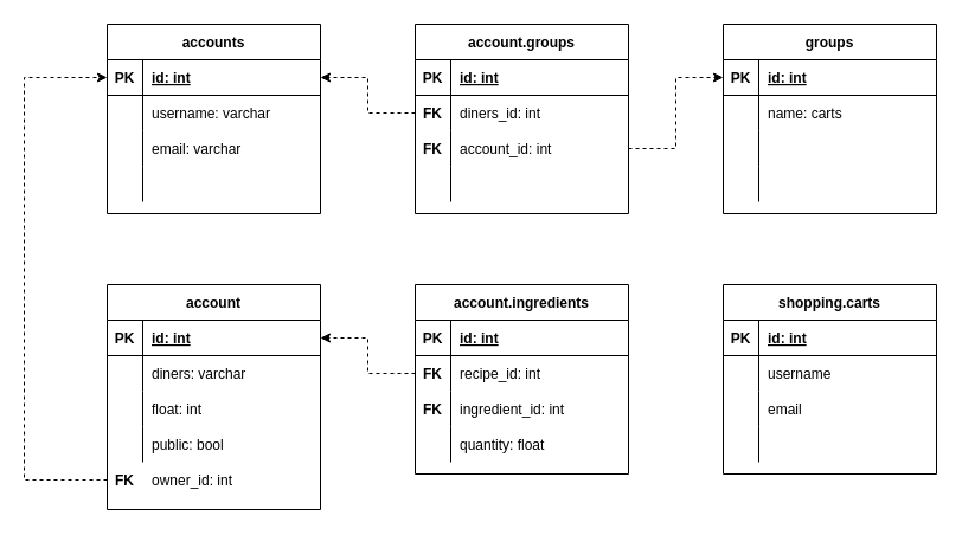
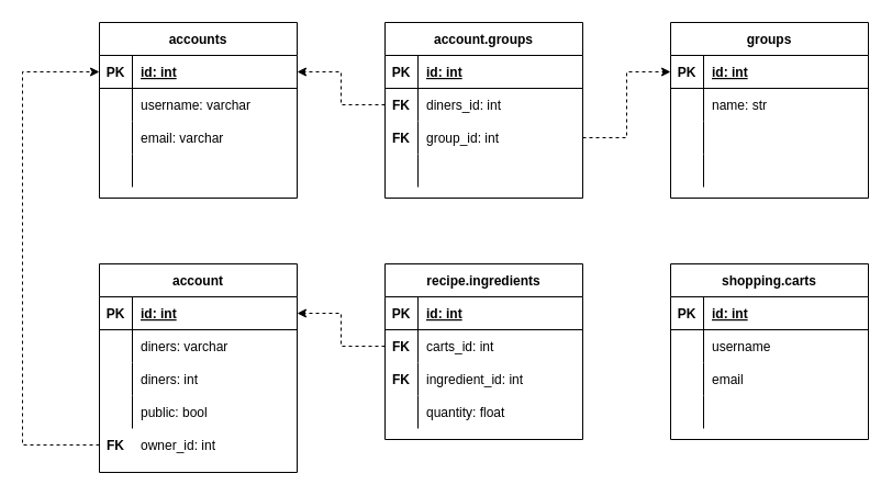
  <mxCell id="0" />
  <mxCell id="1" parent="0" />
  <mxCell id="2" value="accounts" style="shape=table;startSize=30;container=1;collapsible=1;childLayout=tableLayout;fixedRows=1;rowLines=0;fontStyle=1;align=center;resizeLast=1;" vertex="1" parent="1"><mxGeometry x="90" y="20" width="180" height="160" as="geometry" /></mxCell>
  <mxCell id="3" value="" style="shape=tableRow;horizontal=0;startSize=0;swimlaneHead=0;swimlaneBody=0;fillColor=none;collapsible=0;dropTarget=0;points=[[0,0.5],[1,0.5]];portConstraint=eastwest;top=0;left=0;right=0;bottom=1;" vertex="1" parent="2"><mxGeometry y="30" width="180" height="30" as="geometry" /></mxCell>
  <mxCell id="4" value="PK" style="shape=partialRectangle;connectable=0;fillColor=none;top=0;left=0;bottom=0;right=0;fontStyle=1;overflow=hidden;" vertex="1" parent="3"><mxGeometry width="30" height="30" as="geometry"><mxRectangle width="30" height="30" as="alternateBounds" /></mxGeometry></mxCell>
  <mxCell id="5" value="id: int" style="shape=partialRectangle;connectable=0;fillColor=none;top=0;left=0;bottom=0;right=0;align=left;spacingLeft=6;fontStyle=5;overflow=hidden;" vertex="1" parent="3"><mxGeometry x="30" width="150" height="30" as="geometry"><mxRectangle width="150" height="30" as="alternateBounds" /></mxGeometry></mxCell>
  <mxCell id="6" value="" style="shape=tableRow;horizontal=0;startSize=0;swimlaneHead=0;swimlaneBody=0;fillColor=none;collapsible=0;dropTarget=0;points=[[0,0.5],[1,0.5]];portConstraint=eastwest;top=0;left=0;right=0;bottom=0;" vertex="1" parent="2"><mxGeometry y="60" width="180" height="30" as="geometry" /></mxCell>
  <mxCell id="7" value="" style="shape=partialRectangle;connectable=0;fillColor=none;top=0;left=0;bottom=0;right=0;editable=1;overflow=hidden;" vertex="1" parent="6"><mxGeometry width="30" height="30" as="geometry"><mxRectangle width="30" height="30" as="alternateBounds" /></mxGeometry></mxCell>
  <mxCell id="8" value="username: varchar" style="shape=partialRectangle;connectable=0;fillColor=none;top=0;left=0;bottom=0;right=0;align=left;spacingLeft=6;overflow=hidden;" vertex="1" parent="6"><mxGeometry x="30" width="150" height="30" as="geometry"><mxRectangle width="150" height="30" as="alternateBounds" /></mxGeometry></mxCell>
  <mxCell id="9" value="" style="shape=tableRow;horizontal=0;startSize=0;swimlaneHead=0;swimlaneBody=0;fillColor=none;collapsible=0;dropTarget=0;points=[[0,0.5],[1,0.5]];portConstraint=eastwest;top=0;left=0;right=0;bottom=0;" vertex="1" parent="2"><mxGeometry y="90" width="180" height="30" as="geometry" /></mxCell>
  <mxCell id="10" value="" style="shape=partialRectangle;connectable=0;fillColor=none;top=0;left=0;bottom=0;right=0;editable=1;overflow=hidden;" vertex="1" parent="9"><mxGeometry width="30" height="30" as="geometry"><mxRectangle width="30" height="30" as="alternateBounds" /></mxGeometry></mxCell>
  <mxCell id="11" value="email: varchar" style="shape=partialRectangle;connectable=0;fillColor=none;top=0;left=0;bottom=0;right=0;align=left;spacingLeft=6;overflow=hidden;" vertex="1" parent="9"><mxGeometry x="30" width="150" height="30" as="geometry"><mxRectangle width="150" height="30" as="alternateBounds" /></mxGeometry></mxCell>
  <mxCell id="12" value="" style="shape=tableRow;horizontal=0;startSize=0;swimlaneHead=0;swimlaneBody=0;fillColor=none;collapsible=0;dropTarget=0;points=[[0,0.5],[1,0.5]];portConstraint=eastwest;top=0;left=0;right=0;bottom=0;" vertex="1" parent="2"><mxGeometry y="120" width="180" height="30" as="geometry" /></mxCell>
  <mxCell id="13" value="" style="shape=partialRectangle;connectable=0;fillColor=none;top=0;left=0;bottom=0;right=0;editable=1;overflow=hidden;" vertex="1" parent="12"><mxGeometry width="30" height="30" as="geometry"><mxRectangle width="30" height="30" as="alternateBounds" /></mxGeometry></mxCell>
  <mxCell id="14" value="" style="shape=partialRectangle;connectable=0;fillColor=none;top=0;left=0;bottom=0;right=0;align=left;spacingLeft=6;overflow=hidden;" vertex="1" parent="12"><mxGeometry x="30" width="150" height="30" as="geometry"><mxRectangle width="150" height="30" as="alternateBounds" /></mxGeometry></mxCell>
  <mxCell id="15" value="account.groups" style="shape=table;startSize=30;container=1;collapsible=1;childLayout=tableLayout;fixedRows=1;rowLines=0;fontStyle=1;align=center;resizeLast=1;" vertex="1" parent="1"><mxGeometry x="350" y="20" width="180" height="160" as="geometry"><mxRectangle x="-770" y="80" width="90" height="30" as="alternateBounds" /></mxGeometry></mxCell>
  <mxCell id="16" value="" style="shape=tableRow;horizontal=0;startSize=0;swimlaneHead=0;swimlaneBody=0;fillColor=none;collapsible=0;dropTarget=0;points=[[0,0.5],[1,0.5]];portConstraint=eastwest;top=0;left=0;right=0;bottom=1;" vertex="1" parent="15"><mxGeometry y="30" width="180" height="30" as="geometry" /></mxCell>
  <mxCell id="17" value="PK" style="shape=partialRectangle;connectable=0;fillColor=none;top=0;left=0;bottom=0;right=0;fontStyle=1;overflow=hidden;" vertex="1" parent="16"><mxGeometry width="30" height="30" as="geometry"><mxRectangle width="30" height="30" as="alternateBounds" /></mxGeometry></mxCell>
  <mxCell id="18" value="id: int" style="shape=partialRectangle;connectable=0;fillColor=none;top=0;left=0;bottom=0;right=0;align=left;spacingLeft=6;fontStyle=5;overflow=hidden;" vertex="1" parent="16"><mxGeometry x="30" width="150" height="30" as="geometry"><mxRectangle width="150" height="30" as="alternateBounds" /></mxGeometry></mxCell>
  <mxCell id="19" value="" style="shape=tableRow;horizontal=0;startSize=0;swimlaneHead=0;swimlaneBody=0;fillColor=none;collapsible=0;dropTarget=0;points=[[0,0.5],[1,0.5]];portConstraint=eastwest;top=0;left=0;right=0;bottom=0;" vertex="1" parent="15"><mxGeometry y="60" width="180" height="30" as="geometry" /></mxCell>
  <mxCell id="20" value="FK" style="shape=partialRectangle;connectable=0;fillColor=none;top=0;left=0;bottom=0;right=0;editable=1;overflow=hidden;fontStyle=1" vertex="1" parent="19"><mxGeometry width="30" height="30" as="geometry"><mxRectangle width="30" height="30" as="alternateBounds" /></mxGeometry></mxCell>
  <mxCell id="21" value="diners_id: int" style="shape=partialRectangle;connectable=0;fillColor=none;top=0;left=0;bottom=0;right=0;align=left;spacingLeft=6;overflow=hidden;" vertex="1" parent="19"><mxGeometry x="30" width="150" height="30" as="geometry"><mxRectangle width="150" height="30" as="alternateBounds" /></mxGeometry></mxCell>
  <mxCell id="22" value="" style="shape=tableRow;horizontal=0;startSize=0;swimlaneHead=0;swimlaneBody=0;fillColor=none;collapsible=0;dropTarget=0;points=[[0,0.5],[1,0.5]];portConstraint=eastwest;top=0;left=0;right=0;bottom=0;" vertex="1" parent="15"><mxGeometry y="90" width="180" height="30" as="geometry" /></mxCell>
  <mxCell id="23" value="FK" style="shape=partialRectangle;connectable=0;fillColor=none;top=0;left=0;bottom=0;right=0;editable=1;overflow=hidden;fontStyle=1" vertex="1" parent="22"><mxGeometry width="30" height="30" as="geometry"><mxRectangle width="30" height="30" as="alternateBounds" /></mxGeometry></mxCell>
- <mxCell id="24" value="account_id: int" style="shape=partialRectangle;connectable=0;fillColor=none;top=0;left=0;bottom=0;right=0;align=left;spacingLeft=6;overflow=hidden;" vertex="1" parent="22"><mxGeometry x="30" width="150" height="30" as="geometry"><mxRectangle width="150" height="30" as="alternateBounds" /></mxGeometry></mxCell>
+ <mxCell id="24" value="group_id: int" style="shape=partialRectangle;connectable=0;fillColor=none;top=0;left=0;bottom=0;right=0;align=left;spacingLeft=6;overflow=hidden;" vertex="1" parent="22"><mxGeometry x="30" width="150" height="30" as="geometry"><mxRectangle width="150" height="30" as="alternateBounds" /></mxGeometry></mxCell>
  <mxCell id="25" value="" style="shape=tableRow;horizontal=0;startSize=0;swimlaneHead=0;swimlaneBody=0;fillColor=none;collapsible=0;dropTarget=0;points=[[0,0.5],[1,0.5]];portConstraint=eastwest;top=0;left=0;right=0;bottom=0;" vertex="1" parent="15"><mxGeometry y="120" width="180" height="30" as="geometry" /></mxCell>
  <mxCell id="26" value="" style="shape=partialRectangle;connectable=0;fillColor=none;top=0;left=0;bottom=0;right=0;editable=1;overflow=hidden;" vertex="1" parent="25"><mxGeometry width="30" height="30" as="geometry"><mxRectangle width="30" height="30" as="alternateBounds" /></mxGeometry></mxCell>
  <mxCell id="27" value="" style="shape=partialRectangle;connectable=0;fillColor=none;top=0;left=0;bottom=0;right=0;align=left;spacingLeft=6;overflow=hidden;" vertex="1" parent="25"><mxGeometry x="30" width="150" height="30" as="geometry"><mxRectangle width="150" height="30" as="alternateBounds" /></mxGeometry></mxCell>
  <mxCell id="28" value="groups" style="shape=table;startSize=30;container=1;collapsible=1;childLayout=tableLayout;fixedRows=1;rowLines=0;fontStyle=1;align=center;resizeLast=1;" vertex="1" parent="1"><mxGeometry x="610" y="20" width="180" height="160" as="geometry" /></mxCell>
  <mxCell id="29" value="" style="shape=tableRow;horizontal=0;startSize=0;swimlaneHead=0;swimlaneBody=0;fillColor=none;collapsible=0;dropTarget=0;points=[[0,0.5],[1,0.5]];portConstraint=eastwest;top=0;left=0;right=0;bottom=1;" vertex="1" parent="28"><mxGeometry y="30" width="180" height="30" as="geometry" /></mxCell>
  <mxCell id="30" value="PK" style="shape=partialRectangle;connectable=0;fillColor=none;top=0;left=0;bottom=0;right=0;fontStyle=1;overflow=hidden;" vertex="1" parent="29"><mxGeometry width="30" height="30" as="geometry"><mxRectangle width="30" height="30" as="alternateBounds" /></mxGeometry></mxCell>
  <mxCell id="31" value="id: int" style="shape=partialRectangle;connectable=0;fillColor=none;top=0;left=0;bottom=0;right=0;align=left;spacingLeft=6;fontStyle=5;overflow=hidden;" vertex="1" parent="29"><mxGeometry x="30" width="150" height="30" as="geometry"><mxRectangle width="150" height="30" as="alternateBounds" /></mxGeometry></mxCell>
  <mxCell id="32" value="" style="shape=tableRow;horizontal=0;startSize=0;swimlaneHead=0;swimlaneBody=0;fillColor=none;collapsible=0;dropTarget=0;points=[[0,0.5],[1,0.5]];portConstraint=eastwest;top=0;left=0;right=0;bottom=0;" vertex="1" parent="28"><mxGeometry y="60" width="180" height="30" as="geometry" /></mxCell>
  <mxCell id="33" value="" style="shape=partialRectangle;connectable=0;fillColor=none;top=0;left=0;bottom=0;right=0;editable=1;overflow=hidden;" vertex="1" parent="32"><mxGeometry width="30" height="30" as="geometry"><mxRectangle width="30" height="30" as="alternateBounds" /></mxGeometry></mxCell>
- <mxCell id="34" value="name: carts" style="shape=partialRectangle;connectable=0;fillColor=none;top=0;left=0;bottom=0;right=0;align=left;spacingLeft=6;overflow=hidden;" vertex="1" parent="32"><mxGeometry x="30" width="150" height="30" as="geometry"><mxRectangle width="150" height="30" as="alternateBounds" /></mxGeometry></mxCell>
+ <mxCell id="34" value="name: str" style="shape=partialRectangle;connectable=0;fillColor=none;top=0;left=0;bottom=0;right=0;align=left;spacingLeft=6;overflow=hidden;" vertex="1" parent="32"><mxGeometry x="30" width="150" height="30" as="geometry"><mxRectangle width="150" height="30" as="alternateBounds" /></mxGeometry></mxCell>
  <mxCell id="35" value="" style="shape=tableRow;horizontal=0;startSize=0;swimlaneHead=0;swimlaneBody=0;fillColor=none;collapsible=0;dropTarget=0;points=[[0,0.5],[1,0.5]];portConstraint=eastwest;top=0;left=0;right=0;bottom=0;" vertex="1" parent="28"><mxGeometry y="90" width="180" height="30" as="geometry" /></mxCell>
  <mxCell id="36" value="" style="shape=partialRectangle;connectable=0;fillColor=none;top=0;left=0;bottom=0;right=0;editable=1;overflow=hidden;" vertex="1" parent="35"><mxGeometry width="30" height="30" as="geometry"><mxRectangle width="30" height="30" as="alternateBounds" /></mxGeometry></mxCell>
  <mxCell id="37" value="" style="shape=partialRectangle;connectable=0;fillColor=none;top=0;left=0;bottom=0;right=0;align=left;spacingLeft=6;overflow=hidden;" vertex="1" parent="35"><mxGeometry x="30" width="150" height="30" as="geometry"><mxRectangle width="150" height="30" as="alternateBounds" /></mxGeometry></mxCell>
  <mxCell id="38" value="" style="shape=tableRow;horizontal=0;startSize=0;swimlaneHead=0;swimlaneBody=0;fillColor=none;collapsible=0;dropTarget=0;points=[[0,0.5],[1,0.5]];portConstraint=eastwest;top=0;left=0;right=0;bottom=0;" vertex="1" parent="28"><mxGeometry y="120" width="180" height="30" as="geometry" /></mxCell>
  <mxCell id="39" value="" style="shape=partialRectangle;connectable=0;fillColor=none;top=0;left=0;bottom=0;right=0;editable=1;overflow=hidden;" vertex="1" parent="38"><mxGeometry width="30" height="30" as="geometry"><mxRectangle width="30" height="30" as="alternateBounds" /></mxGeometry></mxCell>
  <mxCell id="40" value="" style="shape=partialRectangle;connectable=0;fillColor=none;top=0;left=0;bottom=0;right=0;align=left;spacingLeft=6;overflow=hidden;" vertex="1" parent="38"><mxGeometry x="30" width="150" height="30" as="geometry"><mxRectangle width="150" height="30" as="alternateBounds" /></mxGeometry></mxCell>
  <mxCell id="41" value="shopping.carts" style="shape=table;startSize=30;container=1;collapsible=1;childLayout=tableLayout;fixedRows=1;rowLines=0;fontStyle=1;align=center;resizeLast=1;" vertex="1" parent="1"><mxGeometry x="610" y="240" width="180" height="160" as="geometry" /></mxCell>
  <mxCell id="42" value="" style="shape=tableRow;horizontal=0;startSize=0;swimlaneHead=0;swimlaneBody=0;fillColor=none;collapsible=0;dropTarget=0;points=[[0,0.5],[1,0.5]];portConstraint=eastwest;top=0;left=0;right=0;bottom=1;" vertex="1" parent="41"><mxGeometry y="30" width="180" height="30" as="geometry" /></mxCell>
  <mxCell id="43" value="PK" style="shape=partialRectangle;connectable=0;fillColor=none;top=0;left=0;bottom=0;right=0;fontStyle=1;overflow=hidden;" vertex="1" parent="42"><mxGeometry width="30" height="30" as="geometry"><mxRectangle width="30" height="30" as="alternateBounds" /></mxGeometry></mxCell>
  <mxCell id="44" value="id: int" style="shape=partialRectangle;connectable=0;fillColor=none;top=0;left=0;bottom=0;right=0;align=left;spacingLeft=6;fontStyle=5;overflow=hidden;" vertex="1" parent="42"><mxGeometry x="30" width="150" height="30" as="geometry"><mxRectangle width="150" height="30" as="alternateBounds" /></mxGeometry></mxCell>
  <mxCell id="45" value="" style="shape=tableRow;horizontal=0;startSize=0;swimlaneHead=0;swimlaneBody=0;fillColor=none;collapsible=0;dropTarget=0;points=[[0,0.5],[1,0.5]];portConstraint=eastwest;top=0;left=0;right=0;bottom=0;" vertex="1" parent="41"><mxGeometry y="60" width="180" height="30" as="geometry" /></mxCell>
  <mxCell id="46" value="" style="shape=partialRectangle;connectable=0;fillColor=none;top=0;left=0;bottom=0;right=0;editable=1;overflow=hidden;" vertex="1" parent="45"><mxGeometry width="30" height="30" as="geometry"><mxRectangle width="30" height="30" as="alternateBounds" /></mxGeometry></mxCell>
  <mxCell id="47" value="username" style="shape=partialRectangle;connectable=0;fillColor=none;top=0;left=0;bottom=0;right=0;align=left;spacingLeft=6;overflow=hidden;" vertex="1" parent="45"><mxGeometry x="30" width="150" height="30" as="geometry"><mxRectangle width="150" height="30" as="alternateBounds" /></mxGeometry></mxCell>
  <mxCell id="48" value="" style="shape=tableRow;horizontal=0;startSize=0;swimlaneHead=0;swimlaneBody=0;fillColor=none;collapsible=0;dropTarget=0;points=[[0,0.5],[1,0.5]];portConstraint=eastwest;top=0;left=0;right=0;bottom=0;" vertex="1" parent="41"><mxGeometry y="90" width="180" height="30" as="geometry" /></mxCell>
  <mxCell id="49" value="" style="shape=partialRectangle;connectable=0;fillColor=none;top=0;left=0;bottom=0;right=0;editable=1;overflow=hidden;" vertex="1" parent="48"><mxGeometry width="30" height="30" as="geometry"><mxRectangle width="30" height="30" as="alternateBounds" /></mxGeometry></mxCell>
  <mxCell id="50" value="email" style="shape=partialRectangle;connectable=0;fillColor=none;top=0;left=0;bottom=0;right=0;align=left;spacingLeft=6;overflow=hidden;" vertex="1" parent="48"><mxGeometry x="30" width="150" height="30" as="geometry"><mxRectangle width="150" height="30" as="alternateBounds" /></mxGeometry></mxCell>
  <mxCell id="51" value="" style="shape=tableRow;horizontal=0;startSize=0;swimlaneHead=0;swimlaneBody=0;fillColor=none;collapsible=0;dropTarget=0;points=[[0,0.5],[1,0.5]];portConstraint=eastwest;top=0;left=0;right=0;bottom=0;" vertex="1" parent="41"><mxGeometry y="120" width="180" height="30" as="geometry" /></mxCell>
  <mxCell id="52" value="" style="shape=partialRectangle;connectable=0;fillColor=none;top=0;left=0;bottom=0;right=0;editable=1;overflow=hidden;" vertex="1" parent="51"><mxGeometry width="30" height="30" as="geometry"><mxRectangle width="30" height="30" as="alternateBounds" /></mxGeometry></mxCell>
  <mxCell id="53" value="" style="shape=partialRectangle;connectable=0;fillColor=none;top=0;left=0;bottom=0;right=0;align=left;spacingLeft=6;overflow=hidden;" vertex="1" parent="51"><mxGeometry x="30" width="150" height="30" as="geometry"><mxRectangle width="150" height="30" as="alternateBounds" /></mxGeometry></mxCell>
- <mxCell id="54" value="account.ingredients" style="shape=table;startSize=30;container=1;collapsible=1;childLayout=tableLayout;fixedRows=1;rowLines=0;fontStyle=1;align=center;resizeLast=1;" vertex="1" parent="1"><mxGeometry x="350" y="240" width="180" height="160" as="geometry" /></mxCell>
+ <mxCell id="54" value="recipe.ingredients" style="shape=table;startSize=30;container=1;collapsible=1;childLayout=tableLayout;fixedRows=1;rowLines=0;fontStyle=1;align=center;resizeLast=1;" vertex="1" parent="1"><mxGeometry x="350" y="240" width="180" height="160" as="geometry" /></mxCell>
  <mxCell id="55" value="" style="shape=tableRow;horizontal=0;startSize=0;swimlaneHead=0;swimlaneBody=0;fillColor=none;collapsible=0;dropTarget=0;points=[[0,0.5],[1,0.5]];portConstraint=eastwest;top=0;left=0;right=0;bottom=1;" vertex="1" parent="54"><mxGeometry y="30" width="180" height="30" as="geometry" /></mxCell>
  <mxCell id="56" value="PK" style="shape=partialRectangle;connectable=0;fillColor=none;top=0;left=0;bottom=0;right=0;fontStyle=1;overflow=hidden;" vertex="1" parent="55"><mxGeometry width="30" height="30" as="geometry"><mxRectangle width="30" height="30" as="alternateBounds" /></mxGeometry></mxCell>
  <mxCell id="57" value="id: int" style="shape=partialRectangle;connectable=0;fillColor=none;top=0;left=0;bottom=0;right=0;align=left;spacingLeft=6;fontStyle=5;overflow=hidden;" vertex="1" parent="55"><mxGeometry x="30" width="150" height="30" as="geometry"><mxRectangle width="150" height="30" as="alternateBounds" /></mxGeometry></mxCell>
  <mxCell id="58" value="" style="shape=tableRow;horizontal=0;startSize=0;swimlaneHead=0;swimlaneBody=0;fillColor=none;collapsible=0;dropTarget=0;points=[[0,0.5],[1,0.5]];portConstraint=eastwest;top=0;left=0;right=0;bottom=0;" vertex="1" parent="54"><mxGeometry y="60" width="180" height="30" as="geometry" /></mxCell>
  <mxCell id="59" value="FK" style="shape=partialRectangle;connectable=0;fillColor=none;top=0;left=0;bottom=0;right=0;editable=1;overflow=hidden;fontStyle=1" vertex="1" parent="58"><mxGeometry width="30" height="30" as="geometry"><mxRectangle width="30" height="30" as="alternateBounds" /></mxGeometry></mxCell>
- <mxCell id="60" value="recipe_id: int" style="shape=partialRectangle;connectable=0;fillColor=none;top=0;left=0;bottom=0;right=0;align=left;spacingLeft=6;overflow=hidden;" vertex="1" parent="58"><mxGeometry x="30" width="150" height="30" as="geometry"><mxRectangle width="150" height="30" as="alternateBounds" /></mxGeometry></mxCell>
+ <mxCell id="60" value="carts_id: int" style="shape=partialRectangle;connectable=0;fillColor=none;top=0;left=0;bottom=0;right=0;align=left;spacingLeft=6;overflow=hidden;" vertex="1" parent="58"><mxGeometry x="30" width="150" height="30" as="geometry"><mxRectangle width="150" height="30" as="alternateBounds" /></mxGeometry></mxCell>
  <mxCell id="61" value="" style="shape=tableRow;horizontal=0;startSize=0;swimlaneHead=0;swimlaneBody=0;fillColor=none;collapsible=0;dropTarget=0;points=[[0,0.5],[1,0.5]];portConstraint=eastwest;top=0;left=0;right=0;bottom=0;" vertex="1" parent="54"><mxGeometry y="90" width="180" height="30" as="geometry" /></mxCell>
  <mxCell id="62" value="FK" style="shape=partialRectangle;connectable=0;fillColor=none;top=0;left=0;bottom=0;right=0;editable=1;overflow=hidden;fontStyle=1" vertex="1" parent="61"><mxGeometry width="30" height="30" as="geometry"><mxRectangle width="30" height="30" as="alternateBounds" /></mxGeometry></mxCell>
  <mxCell id="63" value="ingredient_id: int" style="shape=partialRectangle;connectable=0;fillColor=none;top=0;left=0;bottom=0;right=0;align=left;spacingLeft=6;overflow=hidden;" vertex="1" parent="61"><mxGeometry x="30" width="150" height="30" as="geometry"><mxRectangle width="150" height="30" as="alternateBounds" /></mxGeometry></mxCell>
  <mxCell id="64" value="" style="shape=tableRow;horizontal=0;startSize=0;swimlaneHead=0;swimlaneBody=0;fillColor=none;collapsible=0;dropTarget=0;points=[[0,0.5],[1,0.5]];portConstraint=eastwest;top=0;left=0;right=0;bottom=0;" vertex="1" parent="54"><mxGeometry y="120" width="180" height="30" as="geometry" /></mxCell>
  <mxCell id="65" value="" style="shape=partialRectangle;connectable=0;fillColor=none;top=0;left=0;bottom=0;right=0;editable=1;overflow=hidden;" vertex="1" parent="64"><mxGeometry width="30" height="30" as="geometry"><mxRectangle width="30" height="30" as="alternateBounds" /></mxGeometry></mxCell>
  <mxCell id="66" value="quantity: float" style="shape=partialRectangle;connectable=0;fillColor=none;top=0;left=0;bottom=0;right=0;align=left;spacingLeft=6;overflow=hidden;" vertex="1" parent="64"><mxGeometry x="30" width="150" height="30" as="geometry"><mxRectangle width="150" height="30" as="alternateBounds" /></mxGeometry></mxCell>
  <mxCell id="67" value="account" style="shape=table;startSize=30;container=1;collapsible=1;childLayout=tableLayout;fixedRows=1;rowLines=0;fontStyle=1;align=center;resizeLast=1;" vertex="1" parent="1"><mxGeometry x="90" y="240" width="180" height="190" as="geometry" /></mxCell>
  <mxCell id="68" value="" style="shape=tableRow;horizontal=0;startSize=0;swimlaneHead=0;swimlaneBody=0;fillColor=none;collapsible=0;dropTarget=0;points=[[0,0.5],[1,0.5]];portConstraint=eastwest;top=0;left=0;right=0;bottom=1;" vertex="1" parent="67"><mxGeometry y="30" width="180" height="30" as="geometry" /></mxCell>
  <mxCell id="69" value="PK" style="shape=partialRectangle;connectable=0;fillColor=none;top=0;left=0;bottom=0;right=0;fontStyle=1;overflow=hidden;" vertex="1" parent="68"><mxGeometry width="30" height="30" as="geometry"><mxRectangle width="30" height="30" as="alternateBounds" /></mxGeometry></mxCell>
  <mxCell id="70" value="id: int" style="shape=partialRectangle;connectable=0;fillColor=none;top=0;left=0;bottom=0;right=0;align=left;spacingLeft=6;fontStyle=5;overflow=hidden;" vertex="1" parent="68"><mxGeometry x="30" width="150" height="30" as="geometry"><mxRectangle width="150" height="30" as="alternateBounds" /></mxGeometry></mxCell>
  <mxCell id="71" value="" style="shape=tableRow;horizontal=0;startSize=0;swimlaneHead=0;swimlaneBody=0;fillColor=none;collapsible=0;dropTarget=0;points=[[0,0.5],[1,0.5]];portConstraint=eastwest;top=0;left=0;right=0;bottom=0;" vertex="1" parent="67"><mxGeometry y="60" width="180" height="30" as="geometry" /></mxCell>
  <mxCell id="72" value="" style="shape=partialRectangle;connectable=0;fillColor=none;top=0;left=0;bottom=0;right=0;editable=1;overflow=hidden;fontStyle=1" vertex="1" parent="71"><mxGeometry width="30" height="30" as="geometry"><mxRectangle width="30" height="30" as="alternateBounds" /></mxGeometry></mxCell>
  <mxCell id="73" value="diners: varchar" style="shape=partialRectangle;connectable=0;fillColor=none;top=0;left=0;bottom=0;right=0;align=left;spacingLeft=6;overflow=hidden;" vertex="1" parent="71"><mxGeometry x="30" width="150" height="30" as="geometry"><mxRectangle width="150" height="30" as="alternateBounds" /></mxGeometry></mxCell>
  <mxCell id="74" value="" style="shape=tableRow;horizontal=0;startSize=0;swimlaneHead=0;swimlaneBody=0;fillColor=none;collapsible=0;dropTarget=0;points=[[0,0.5],[1,0.5]];portConstraint=eastwest;top=0;left=0;right=0;bottom=0;" vertex="1" parent="67"><mxGeometry y="90" width="180" height="30" as="geometry" /></mxCell>
  <mxCell id="75" value="" style="shape=partialRectangle;connectable=0;fillColor=none;top=0;left=0;bottom=0;right=0;editable=1;overflow=hidden;fontStyle=1" vertex="1" parent="74"><mxGeometry width="30" height="30" as="geometry"><mxRectangle width="30" height="30" as="alternateBounds" /></mxGeometry></mxCell>
- <mxCell id="76" value="float: int" style="shape=partialRectangle;connectable=0;fillColor=none;top=0;left=0;bottom=0;right=0;align=left;spacingLeft=6;overflow=hidden;" vertex="1" parent="74"><mxGeometry x="30" width="150" height="30" as="geometry"><mxRectangle width="150" height="30" as="alternateBounds" /></mxGeometry></mxCell>
+ <mxCell id="76" value="diners: int" style="shape=partialRectangle;connectable=0;fillColor=none;top=0;left=0;bottom=0;right=0;align=left;spacingLeft=6;overflow=hidden;" vertex="1" parent="74"><mxGeometry x="30" width="150" height="30" as="geometry"><mxRectangle width="150" height="30" as="alternateBounds" /></mxGeometry></mxCell>
  <mxCell id="77" value="" style="shape=tableRow;horizontal=0;startSize=0;swimlaneHead=0;swimlaneBody=0;fillColor=none;collapsible=0;dropTarget=0;points=[[0,0.5],[1,0.5]];portConstraint=eastwest;top=0;left=0;right=0;bottom=0;" vertex="1" parent="67"><mxGeometry y="120" width="180" height="30" as="geometry" /></mxCell>
  <mxCell id="78" value="" style="shape=partialRectangle;connectable=0;fillColor=none;top=0;left=0;bottom=0;right=0;editable=1;overflow=hidden;" vertex="1" parent="77"><mxGeometry width="30" height="30" as="geometry"><mxRectangle width="30" height="30" as="alternateBounds" /></mxGeometry></mxCell>
  <mxCell id="79" value="public: bool" style="shape=partialRectangle;connectable=0;fillColor=none;top=0;left=0;bottom=0;right=0;align=left;spacingLeft=6;overflow=hidden;" vertex="1" parent="77"><mxGeometry x="30" width="150" height="30" as="geometry"><mxRectangle width="150" height="30" as="alternateBounds" /></mxGeometry></mxCell>
  <mxCell id="80" style="edgeStyle=orthogonalEdgeStyle;rounded=0;orthogonalLoop=1;jettySize=auto;html=1;exitX=0;exitY=0.5;exitDx=0;exitDy=0;entryX=0;entryY=0.5;entryDx=0;entryDy=0;dashed=1;" edge="1" parent="1" source="81" target="3"><mxGeometry relative="1" as="geometry"><Array as="points"><mxPoint x="20" y="405" /><mxPoint x="20" y="65" /></Array></mxGeometry></mxCell>
  <mxCell id="81" value="" style="shape=tableRow;horizontal=0;startSize=0;swimlaneHead=0;swimlaneBody=0;fillColor=none;collapsible=0;dropTarget=0;points=[[0,0.5],[1,0.5]];portConstraint=eastwest;top=0;left=0;right=0;bottom=0;" vertex="1" parent="1"><mxGeometry x="90" y="390" width="180" height="30" as="geometry" /></mxCell>
  <mxCell id="82" value="FK" style="shape=partialRectangle;connectable=0;fillColor=none;top=0;left=0;bottom=0;right=0;editable=1;overflow=hidden;fontStyle=1" vertex="1" parent="81"><mxGeometry width="30" height="30" as="geometry"><mxRectangle width="30" height="30" as="alternateBounds" /></mxGeometry></mxCell>
  <mxCell id="83" value="owner_id: int" style="shape=partialRectangle;connectable=0;fillColor=none;top=0;left=0;bottom=0;right=0;align=left;spacingLeft=6;overflow=hidden;" vertex="1" parent="81"><mxGeometry x="30" width="150" height="30" as="geometry"><mxRectangle width="150" height="30" as="alternateBounds" /></mxGeometry></mxCell>
  <mxCell id="84" style="edgeStyle=orthogonalEdgeStyle;rounded=0;orthogonalLoop=1;jettySize=auto;html=1;exitX=0;exitY=0.5;exitDx=0;exitDy=0;entryX=1;entryY=0.5;entryDx=0;entryDy=0;dashed=1;" edge="1" parent="1" source="19" target="3"><mxGeometry relative="1" as="geometry" /></mxCell>
  <mxCell id="85" style="edgeStyle=orthogonalEdgeStyle;rounded=0;orthogonalLoop=1;jettySize=auto;html=1;exitX=1;exitY=0.5;exitDx=0;exitDy=0;entryX=0;entryY=0.5;entryDx=0;entryDy=0;dashed=1;" edge="1" parent="1" source="22" target="29"><mxGeometry relative="1" as="geometry" /></mxCell>
  <mxCell id="86" style="edgeStyle=orthogonalEdgeStyle;rounded=0;orthogonalLoop=1;jettySize=auto;html=1;exitX=0;exitY=0.5;exitDx=0;exitDy=0;entryX=1;entryY=0.5;entryDx=0;entryDy=0;dashed=1;" edge="1" parent="1" source="58" target="68"><mxGeometry relative="1" as="geometry" /></mxCell>
